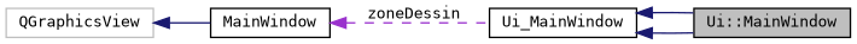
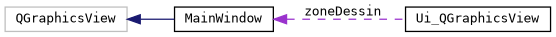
  digraph {
    fontname="DejaVu Sans Mono"
    rankdir=LR
    node [color=black fillcolor=white fontname="DejaVu Sans Mono" fontsize=10 shape=record style=filled]
    edge [color=midnightblue dir=back fontname="DejaVu Sans Mono" fontsize=10 labelfontname=Helvetica labelfontsize=10 style=solid]
-   n1 [fillcolor=grey75 fontcolor=black height=0.2 label="Ui::MainWindow" width=0.4]
-   n2 [height=0.2 label=Ui_MainWindow width=0.4]
+   n2 [height=0.2 label=Ui_QGraphicsView width=0.4]
    n3 [height=0.2 label=MainWindow width=0.4]
    n4 [color=grey75 height=0.2 label=QGraphicsView width=0.4]
-   n2 -> n1
-   n2 -> n1
    n3 -> n2 [color=darkorchid3 label=" zoneDessin" style=dashed]
    n4 -> n3
  }
